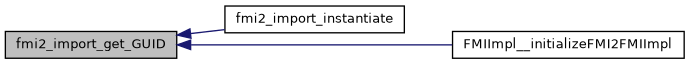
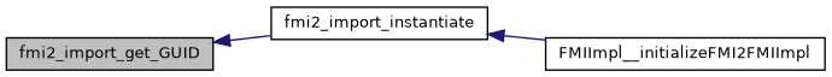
  digraph {
    rankdir=LR
    node [color=black fillcolor=white fontname=Helvetica fontsize=10 shape=record style=filled]
    edge [color=midnightblue dir=back fontname=Helvetica fontsize=10 labelfontname=Helvetica labelfontsize=10 style=solid]
    n1 [fillcolor=grey75 fontcolor=black height=0.2 label=fmi2_import_get_GUID width=0.4]
    n2 [height=0.2 label=fmi2_import_instantiate width=0.4]
    n3 [height=0.2 label=FMIImpl__initializeFMI2FMIImpl width=0.4]
    n1 -> n2
-   n1 -> n3
+   n2 -> n3
  }
